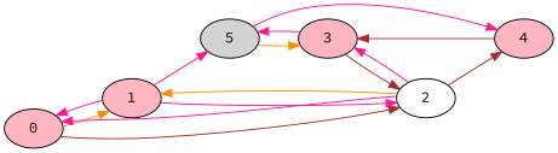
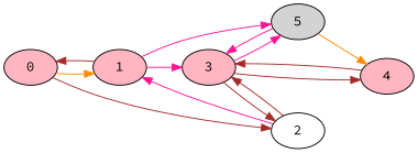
  digraph {
    fontname="Source Code Pro"
    rankdir=LR
    node [fillcolor=lightpink fontname="Source Code Pro" style=filled]
    edge [color=brown fontname="Source Code Pro"]
    0
    1
    2 [fillcolor=white]
    5 [fillcolor=lightgrey]
    3
    4
    0 -> 1 [color=darkorange weight=1.0]
    0 -> 2 [weight=1.2]
-   1 -> 0 [color=deeppink weight=1.3]
-   1 -> 2 [color=deeppink weight=1.4]
+   1 -> 0 [weight=1.3]
+   1 -> 3 [color=deeppink weight=1.4]
    1 -> 5 [color=deeppink weight=2.2]
-   2 -> 0 [color=deeppink weight=1.5]
-   2 -> 1 [color=darkorange weight=1.6]
-   2 -> 3 [color=deeppink weight=1.7]
-   5 -> 3 [color=darkorange weight=2.3]
-   5 -> 4 [color=deeppink weight=2.4]
+   2 -> 1 [color=deeppink weight=1.6]
+   2 -> 3 [weight=1.7]
+   5 -> 3 [color=deeppink weight=2.3]
+   5 -> 4 [color=darkorange weight=2.4]
    3 -> 2 [weight=1.8]
    3 -> 5 [color=deeppink weight=2.0]
-   2 -> 4 [weight=1.9]
+   3 -> 4 [weight=1.9]
    4 -> 3 [weight=2.1]
  }
